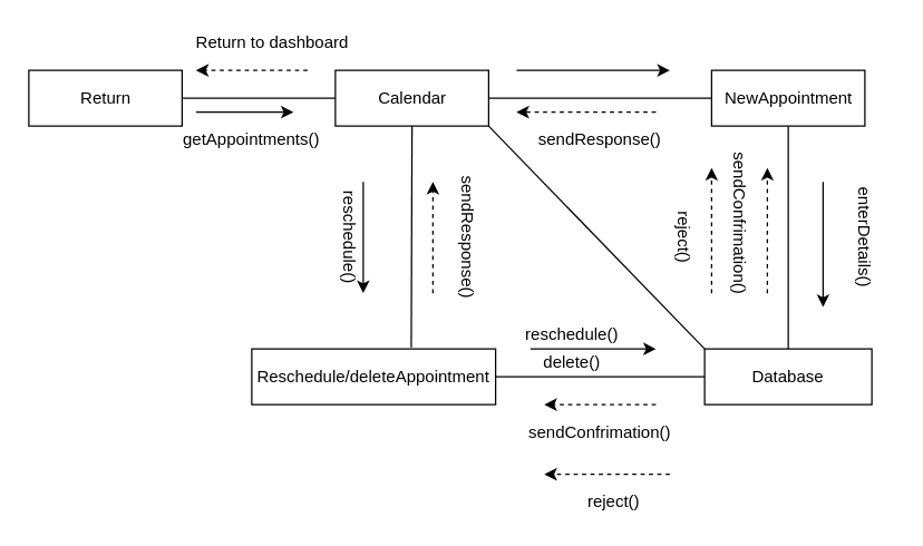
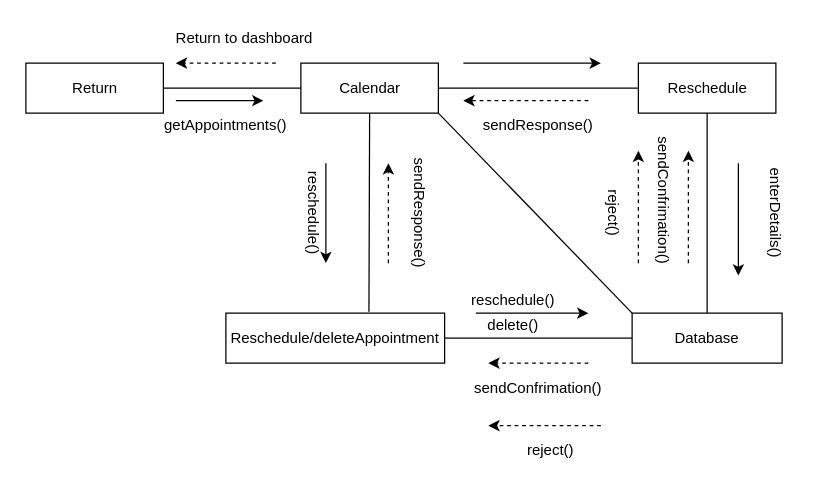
  <mxCell id="0" />
  <mxCell id="1" parent="0" />
  <mxCell id="2" value="Return" style="html=1;" vertex="1" parent="1"><mxGeometry x="20" y="50" width="110" height="40" as="geometry" /></mxCell>
  <mxCell id="3" value="Calendar" style="html=1;" vertex="1" parent="1"><mxGeometry x="240" y="50" width="110" height="40" as="geometry" /></mxCell>
- <mxCell id="4" value="NewAppointment" style="html=1;" vertex="1" parent="1"><mxGeometry x="510" y="50" width="110" height="40" as="geometry" /></mxCell>
+ <mxCell id="4" value="Reschedule" style="html=1;" vertex="1" parent="1"><mxGeometry x="510" y="50" width="110" height="40" as="geometry" /></mxCell>
  <mxCell id="5" value="" style="endArrow=none;html=1;exitX=1;exitY=0.5;exitDx=0;exitDy=0;entryX=0;entryY=0.5;entryDx=0;entryDy=0;" edge="1" parent="1" source="2" target="3"><mxGeometry width="50" height="50" relative="1" as="geometry"><mxPoint x="300" y="280" as="sourcePoint" /><mxPoint x="350" y="230" as="targetPoint" /></mxGeometry></mxCell>
  <mxCell id="6" value="" style="endArrow=none;html=1;exitX=0;exitY=0.5;exitDx=0;exitDy=0;entryX=1;entryY=0.5;entryDx=0;entryDy=0;" edge="1" parent="1" source="4" target="3"><mxGeometry width="50" height="50" relative="1" as="geometry"><mxPoint x="270" y="80" as="sourcePoint" /><mxPoint x="400" y="80" as="targetPoint" /></mxGeometry></mxCell>
  <mxCell id="7" value="Database" style="rounded=0;whiteSpace=wrap;html=1;" vertex="1" parent="1"><mxGeometry x="505" y="250" width="120" height="40" as="geometry" /></mxCell>
  <mxCell id="8" value="Reschedule/deleteAppointment" style="rounded=0;whiteSpace=wrap;html=1;" vertex="1" parent="1"><mxGeometry x="180" y="250" width="175" height="40" as="geometry" /></mxCell>
  <mxCell id="9" value="" style="endArrow=none;html=1;exitX=0.5;exitY=1;exitDx=0;exitDy=0;entryX=0.5;entryY=0;entryDx=0;entryDy=0;" edge="1" parent="1" source="4" target="7"><mxGeometry width="50" height="50" relative="1" as="geometry"><mxPoint x="520" y="80" as="sourcePoint" /><mxPoint x="389" y="80" as="targetPoint" /></mxGeometry></mxCell>
  <mxCell id="10" value="" style="endArrow=none;html=1;exitX=0;exitY=0.5;exitDx=0;exitDy=0;entryX=1;entryY=0.5;entryDx=0;entryDy=0;" edge="1" parent="1" source="7" target="8"><mxGeometry width="50" height="50" relative="1" as="geometry"><mxPoint x="501" y="220" as="sourcePoint" /><mxPoint x="370" y="220" as="targetPoint" /></mxGeometry></mxCell>
  <mxCell id="11" value="" style="endArrow=none;html=1;exitX=0.654;exitY=-0.025;exitDx=0;exitDy=0;entryX=0.5;entryY=1;entryDx=0;entryDy=0;exitPerimeter=0;" edge="1" parent="1" source="8" target="3"><mxGeometry width="50" height="50" relative="1" as="geometry"><mxPoint x="515" y="280" as="sourcePoint" /><mxPoint x="370" y="280" as="targetPoint" /></mxGeometry></mxCell>
  <mxCell id="12" value="" style="endArrow=none;html=1;exitX=1;exitY=1;exitDx=0;exitDy=0;entryX=0;entryY=0;entryDx=0;entryDy=0;" edge="1" parent="1" source="3" target="7"><mxGeometry width="50" height="50" relative="1" as="geometry"><mxPoint x="575" y="100" as="sourcePoint" /><mxPoint x="575" y="260" as="targetPoint" /></mxGeometry></mxCell>
  <mxCell id="13" value="" style="endArrow=classic;html=1;dashed=1;" edge="1" parent="1"><mxGeometry width="50" height="50" relative="1" as="geometry"><mxPoint x="220" y="50" as="sourcePoint" /><mxPoint x="140" y="50" as="targetPoint" /></mxGeometry></mxCell>
  <mxCell id="14" value="Return to dashboard" style="text;html=1;strokeColor=none;fillColor=none;align=center;verticalAlign=middle;whiteSpace=wrap;rounded=0;" vertex="1" parent="1"><mxGeometry x="120" y="20" width="150" height="20" as="geometry" /></mxCell>
  <mxCell id="15" value="" style="endArrow=classic;html=1;" edge="1" parent="1"><mxGeometry width="50" height="50" relative="1" as="geometry"><mxPoint x="370" y="50" as="sourcePoint" /><mxPoint x="480" y="50" as="targetPoint" /></mxGeometry></mxCell>
  <mxCell id="16" value="" style="endArrow=classic;html=1;" edge="1" parent="1"><mxGeometry width="50" height="50" relative="1" as="geometry"><mxPoint x="590" y="130" as="sourcePoint" /><mxPoint x="590" y="220" as="targetPoint" /></mxGeometry></mxCell>
  <mxCell id="17" value="" style="endArrow=classic;html=1;" edge="1" parent="1"><mxGeometry width="50" height="50" relative="1" as="geometry"><mxPoint x="380" y="250" as="sourcePoint" /><mxPoint x="470" y="250" as="targetPoint" /></mxGeometry></mxCell>
  <mxCell id="18" value="reschedule()" style="text;html=1;strokeColor=none;fillColor=none;align=center;verticalAlign=middle;whiteSpace=wrap;rounded=0;" vertex="1" parent="1"><mxGeometry x="390" y="230" width="40" height="20" as="geometry" /></mxCell>
  <mxCell id="19" value="reschedule()" style="text;html=1;strokeColor=none;fillColor=none;align=center;verticalAlign=middle;whiteSpace=wrap;rounded=0;rotation=90;" vertex="1" parent="1"><mxGeometry x="230" y="160" width="40" height="20" as="geometry" /></mxCell>
  <mxCell id="20" value="" style="endArrow=classic;html=1;" edge="1" parent="1"><mxGeometry width="50" height="50" relative="1" as="geometry"><mxPoint x="260" y="130" as="sourcePoint" /><mxPoint x="260" y="210" as="targetPoint" /></mxGeometry></mxCell>
  <mxCell id="21" value="" style="endArrow=classic;html=1;dashed=1;" edge="1" parent="1"><mxGeometry width="50" height="50" relative="1" as="geometry"><mxPoint x="310" y="210" as="sourcePoint" /><mxPoint x="310" y="130" as="targetPoint" /></mxGeometry></mxCell>
  <mxCell id="22" value="" style="endArrow=classic;html=1;dashed=1;" edge="1" parent="1"><mxGeometry width="50" height="50" relative="1" as="geometry"><mxPoint x="470" y="290" as="sourcePoint" /><mxPoint x="390" y="290" as="targetPoint" /></mxGeometry></mxCell>
  <mxCell id="23" value="" style="endArrow=classic;html=1;dashed=1;" edge="1" parent="1"><mxGeometry width="50" height="50" relative="1" as="geometry"><mxPoint x="550" y="210" as="sourcePoint" /><mxPoint x="550" y="120" as="targetPoint" /></mxGeometry></mxCell>
  <mxCell id="24" value="" style="endArrow=classic;html=1;dashed=1;" edge="1" parent="1"><mxGeometry width="50" height="50" relative="1" as="geometry"><mxPoint x="470" y="80" as="sourcePoint" /><mxPoint x="370" y="80" as="targetPoint" /></mxGeometry></mxCell>
  <mxCell id="25" value="sendConfrimation()" style="text;html=1;strokeColor=none;fillColor=none;align=center;verticalAlign=middle;whiteSpace=wrap;rounded=0;" vertex="1" parent="1"><mxGeometry x="410" y="300" width="40" height="20" as="geometry" /></mxCell>
  <mxCell id="26" value="sendResponse()" style="text;html=1;strokeColor=none;fillColor=none;align=center;verticalAlign=middle;whiteSpace=wrap;rounded=0;rotation=90;" vertex="1" parent="1"><mxGeometry x="315" y="160" width="40" height="20" as="geometry" /></mxCell>
  <mxCell id="27" value="sendConfrimation()" style="text;html=1;strokeColor=none;fillColor=none;align=center;verticalAlign=middle;whiteSpace=wrap;rounded=0;rotation=90;" vertex="1" parent="1"><mxGeometry x="510" y="150" width="40" height="20" as="geometry" /></mxCell>
  <mxCell id="28" value="sendResponse()" style="text;html=1;strokeColor=none;fillColor=none;align=center;verticalAlign=middle;whiteSpace=wrap;rounded=0;rotation=0;" vertex="1" parent="1"><mxGeometry x="410" y="90" width="40" height="20" as="geometry" /></mxCell>
  <mxCell id="29" value="" style="endArrow=classic;html=1;dashed=1;" edge="1" parent="1"><mxGeometry width="50" height="50" relative="1" as="geometry"><mxPoint x="510" y="210" as="sourcePoint" /><mxPoint x="510" y="120" as="targetPoint" /></mxGeometry></mxCell>
  <mxCell id="30" value="reject()" style="text;html=1;strokeColor=none;fillColor=none;align=center;verticalAlign=middle;whiteSpace=wrap;rounded=0;rotation=90;" vertex="1" parent="1"><mxGeometry x="470" y="160" width="40" height="20" as="geometry" /></mxCell>
  <mxCell id="31" value="" style="endArrow=classic;html=1;dashed=1;" edge="1" parent="1"><mxGeometry width="50" height="50" relative="1" as="geometry"><mxPoint x="480" y="340" as="sourcePoint" /><mxPoint x="390" y="340" as="targetPoint" /></mxGeometry></mxCell>
  <mxCell id="32" value="reject()" style="text;html=1;strokeColor=none;fillColor=none;align=center;verticalAlign=middle;whiteSpace=wrap;rounded=0;rotation=0;" vertex="1" parent="1"><mxGeometry x="420" y="350" width="40" height="20" as="geometry" /></mxCell>
  <mxCell id="33" value="enterDetails()" style="text;html=1;strokeColor=none;fillColor=none;align=center;verticalAlign=middle;whiteSpace=wrap;rounded=0;rotation=90;" vertex="1" parent="1"><mxGeometry x="600" y="160" width="40" height="20" as="geometry" /></mxCell>
  <mxCell id="34" value="getAppointments()" style="text;html=1;strokeColor=none;fillColor=none;align=center;verticalAlign=middle;whiteSpace=wrap;rounded=0;" vertex="1" parent="1"><mxGeometry x="160" y="90" width="40" height="20" as="geometry" /></mxCell>
  <mxCell id="35" value="" style="endArrow=classic;html=1;" edge="1" parent="1"><mxGeometry width="50" height="50" relative="1" as="geometry"><mxPoint x="140" y="80" as="sourcePoint" /><mxPoint x="210" y="80" as="targetPoint" /><Array as="points" /></mxGeometry></mxCell>
  <mxCell id="36" value="delete()" style="text;html=1;strokeColor=none;fillColor=none;align=center;verticalAlign=middle;whiteSpace=wrap;rounded=0;" vertex="1" parent="1"><mxGeometry x="390" y="250" width="40" height="20" as="geometry" /></mxCell>
